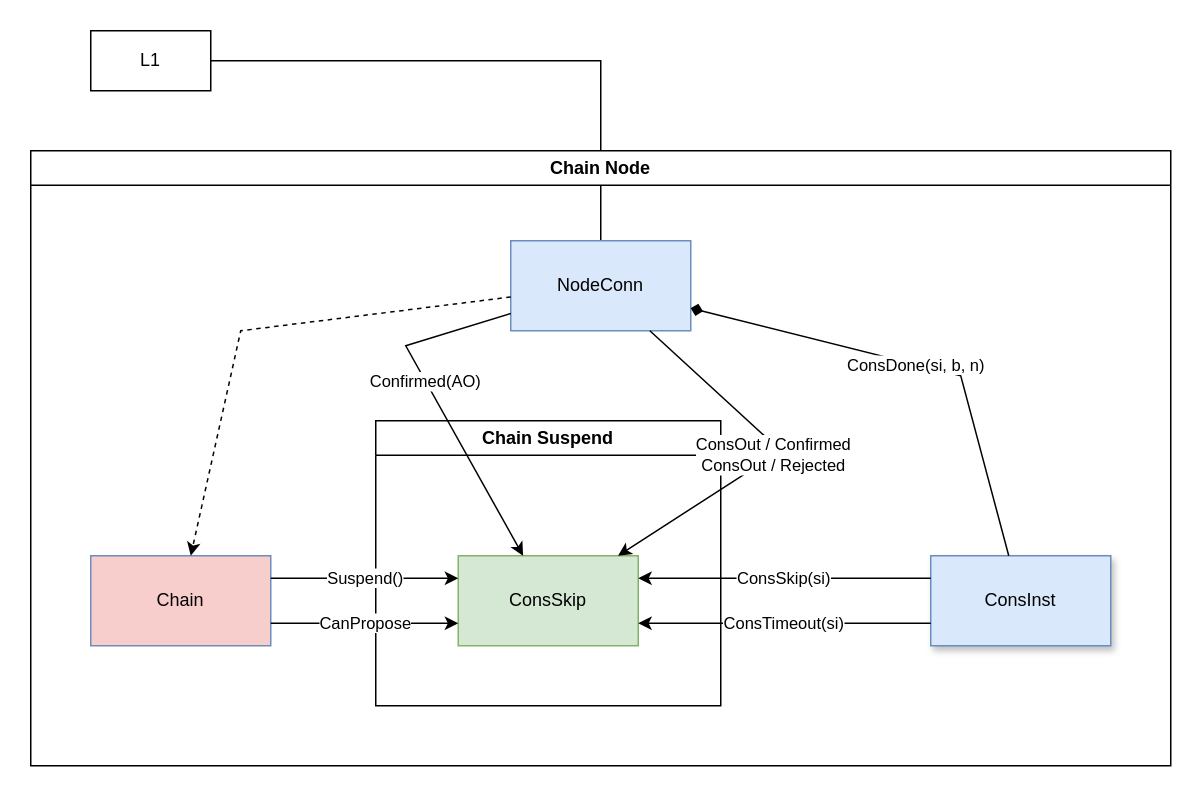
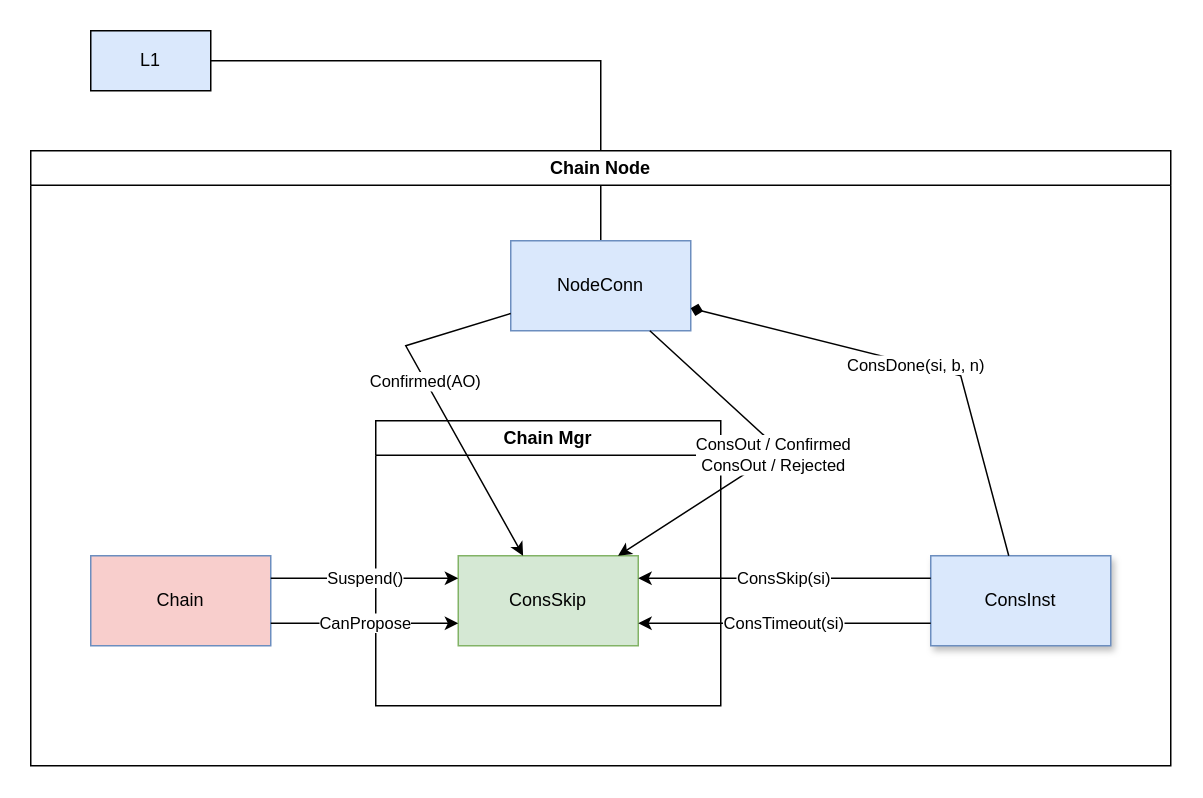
  <mxCell id="0" />
  <mxCell id="1" parent="0" />
  <mxCell id="2" style="edgeStyle=orthogonalEdgeStyle;rounded=0;orthogonalLoop=1;jettySize=auto;html=1;endArrow=none;" edge="1" parent="1" source="3" target="13"><mxGeometry relative="1" as="geometry" /></mxCell>
- <mxCell id="3" value="L1" style="rounded=0;whiteSpace=wrap;html=1;" vertex="1" parent="1"><mxGeometry x="60" y="20" width="80" height="40" as="geometry" /></mxCell>
+ <mxCell id="3" value="L1" style="rounded=0;whiteSpace=wrap;html=1;fillColor=#dae8fc;" vertex="1" parent="1"><mxGeometry x="60" y="20" width="80" height="40" as="geometry" /></mxCell>
  <mxCell id="4" value="Chain Node" style="swimlane;whiteSpace=wrap;html=1;" vertex="1" parent="1"><mxGeometry x="20" y="100" width="760" height="410" as="geometry" /></mxCell>
- <mxCell id="5" value="Chain Suspend" style="swimlane;whiteSpace=wrap;html=1;" vertex="1" parent="4"><mxGeometry x="230" y="180" width="230" height="190" as="geometry" /></mxCell>
+ <mxCell id="5" value="Chain Mgr" style="swimlane;whiteSpace=wrap;html=1;" vertex="1" parent="4"><mxGeometry x="230" y="180" width="230" height="190" as="geometry" /></mxCell>
  <mxCell id="6" value="ConsSkip" style="rounded=0;whiteSpace=wrap;html=1;fillColor=#d5e8d4;strokeColor=#82b366;" vertex="1" parent="5"><mxGeometry x="55" y="90" width="120" height="60" as="geometry" /></mxCell>
  <mxCell id="7" value="Chain" style="rounded=0;whiteSpace=wrap;html=1;fillColor=#f8cecc;strokeColor=#6c8ebf;" vertex="1" parent="4"><mxGeometry x="40" y="270" width="120" height="60" as="geometry" /></mxCell>
  <mxCell id="8" value="Suspend()" style="rounded=0;orthogonalLoop=1;jettySize=auto;html=1;exitX=1;exitY=0.25;exitDx=0;exitDy=0;entryX=0;entryY=0.25;entryDx=0;entryDy=0;" edge="1" parent="4" source="7" target="6"><mxGeometry relative="1" as="geometry"><mxPoint x="105" y="-160" as="sourcePoint" /><mxPoint x="225" y="-160" as="targetPoint" /></mxGeometry></mxCell>
  <mxCell id="9" value="CanPropose" style="rounded=0;orthogonalLoop=1;jettySize=auto;html=1;exitX=1;exitY=0.75;exitDx=0;exitDy=0;entryX=0;entryY=0.75;entryDx=0;entryDy=0;" edge="1" parent="4" source="7" target="6"><mxGeometry relative="1" as="geometry"><mxPoint x="105" y="-130" as="sourcePoint" /><mxPoint x="225" y="-130" as="targetPoint" /></mxGeometry></mxCell>
  <mxCell id="10" value="ConsInst" style="rounded=0;whiteSpace=wrap;html=1;shadow=1;fillColor=#dae8fc;strokeColor=#6c8ebf;" vertex="1" parent="4"><mxGeometry x="600" y="270" width="120" height="60" as="geometry" /></mxCell>
  <mxCell id="11" value="ConsSkip(si)" style="rounded=0;orthogonalLoop=1;jettySize=auto;html=1;entryX=1;entryY=0.25;entryDx=0;entryDy=0;exitX=0;exitY=0.25;exitDx=0;exitDy=0;" edge="1" parent="4" source="10" target="6"><mxGeometry x="0.003" relative="1" as="geometry"><mxPoint x="545.0" y="-160" as="sourcePoint" /><mxPoint x="345.0" y="-160" as="targetPoint" /><mxPoint as="offset" /></mxGeometry></mxCell>
  <mxCell id="12" value="ConsTimeout(si)" style="rounded=0;orthogonalLoop=1;jettySize=auto;html=1;entryX=1;entryY=0.75;entryDx=0;entryDy=0;exitX=0;exitY=0.75;exitDx=0;exitDy=0;" edge="1" parent="4" source="10" target="6"><mxGeometry x="0.002" relative="1" as="geometry"><mxPoint x="545.0" y="-130" as="sourcePoint" /><mxPoint x="345.0" y="-130" as="targetPoint" /><mxPoint as="offset" /></mxGeometry></mxCell>
  <mxCell id="13" value="NodeConn" style="rounded=0;whiteSpace=wrap;html=1;fillColor=#dae8fc;strokeColor=#6c8ebf;" parent="4" vertex="1"><mxGeometry x="320" y="60" width="120" height="60" as="geometry" /></mxCell>
  <mxCell id="14" style="rounded=0;orthogonalLoop=1;jettySize=auto;html=1;" edge="1" parent="4" source="13" target="6"><mxGeometry relative="1" as="geometry"><Array as="points"><mxPoint x="250" y="130" /></Array></mxGeometry></mxCell>
  <mxCell id="15" value="Confirmed(AO)" style="edgeLabel;html=1;align=center;verticalAlign=middle;resizable=0;points=[];" vertex="1" connectable="0" parent="14"><mxGeometry x="-0.14" y="-1" relative="1" as="geometry"><mxPoint as="offset" /></mxGeometry></mxCell>
- <mxCell id="16" style="rounded=0;orthogonalLoop=1;jettySize=auto;html=1;dashed=1;" edge="1" parent="4" source="13" target="7"><mxGeometry relative="1" as="geometry"><Array as="points"><mxPoint x="140" y="120" /></Array></mxGeometry></mxCell>
  <mxCell id="17" value="ConsDone(si, b, n)" style="rounded=0;orthogonalLoop=1;jettySize=auto;html=1;endArrow=diamond;" edge="1" parent="4" source="10" target="13"><mxGeometry relative="1" as="geometry"><Array as="points"><mxPoint x="620" y="150" /></Array></mxGeometry></mxCell>
  <mxCell id="18" value="ConsOut /&amp;nbsp;&lt;span style=&quot;background-color: light-dark(#ffffff, var(--ge-dark-color, #121212)); color: light-dark(rgb(0, 0, 0), rgb(255, 255, 255));&quot;&gt;Confirmed&lt;/span&gt;&lt;div&gt;ConsOut / Rejected&lt;span style=&quot;background-color: light-dark(#ffffff, var(--ge-dark-color, #121212)); color: light-dark(rgb(0, 0, 0), rgb(255, 255, 255));&quot;&gt;&lt;br&gt;&lt;/span&gt;&lt;/div&gt;" style="rounded=0;orthogonalLoop=1;jettySize=auto;html=1;" edge="1" parent="4" source="13" target="6"><mxGeometry relative="1" as="geometry"><mxPoint x="285" y="-110" as="targetPoint" /><Array as="points"><mxPoint x="500" y="200" /></Array></mxGeometry></mxCell>
